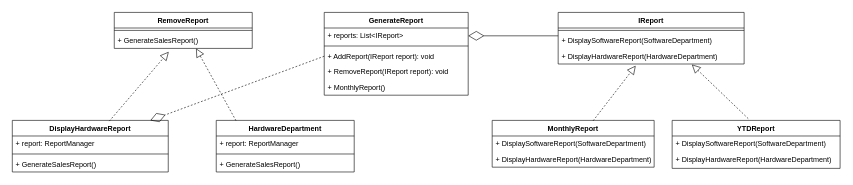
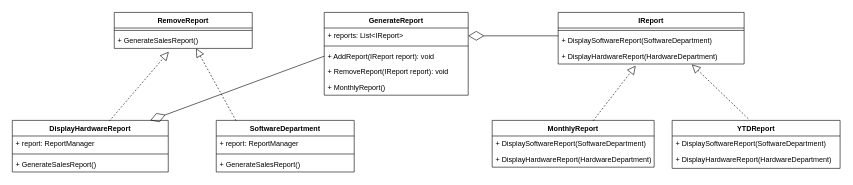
  <mxCell id="0" />
  <mxCell id="1" parent="0" />
  <mxCell id="2" value="IReport&#10;" style="swimlane;fontStyle=1;align=center;verticalAlign=top;childLayout=stackLayout;horizontal=1;startSize=26;horizontalStack=0;resizeParent=1;resizeParentMax=0;resizeLast=0;collapsible=1;marginBottom=0;" vertex="1" parent="1"><mxGeometry x="930" y="20" width="310" height="86" as="geometry" /></mxCell>
  <mxCell id="3" value="" style="line;strokeWidth=1;fillColor=none;align=left;verticalAlign=middle;spacingTop=-1;spacingLeft=3;spacingRight=3;rotatable=0;labelPosition=right;points=[];portConstraint=eastwest;" vertex="1" parent="2"><mxGeometry y="26" width="310" height="8" as="geometry" /></mxCell>
  <mxCell id="4" value="+ DisplaySoftwareReport(SoftwareDepartment)" style="text;strokeColor=none;fillColor=none;align=left;verticalAlign=top;spacingLeft=4;spacingRight=4;overflow=hidden;rotatable=0;points=[[0,0.5],[1,0.5]];portConstraint=eastwest;" vertex="1" parent="2"><mxGeometry y="34" width="310" height="26" as="geometry" /></mxCell>
  <mxCell id="5" value="+ DisplayHardwareReport(HardwareDepartment)" style="text;strokeColor=none;fillColor=none;align=left;verticalAlign=top;spacingLeft=4;spacingRight=4;overflow=hidden;rotatable=0;points=[[0,0.5],[1,0.5]];portConstraint=eastwest;" vertex="1" parent="2"><mxGeometry y="60" width="310" height="26" as="geometry" /></mxCell>
  <mxCell id="6" value="MonthlyReport" style="swimlane;fontStyle=1;align=center;verticalAlign=top;childLayout=stackLayout;horizontal=1;startSize=26;horizontalStack=0;resizeParent=1;resizeParentMax=0;resizeLast=0;collapsible=1;marginBottom=0;" vertex="1" parent="1"><mxGeometry x="820" y="200" width="270" height="78" as="geometry" /></mxCell>
  <mxCell id="7" value="+ DisplaySoftwareReport(SoftwareDepartment)" style="text;strokeColor=none;fillColor=none;align=left;verticalAlign=top;spacingLeft=4;spacingRight=4;overflow=hidden;rotatable=0;points=[[0,0.5],[1,0.5]];portConstraint=eastwest;" vertex="1" parent="6"><mxGeometry y="26" width="270" height="26" as="geometry" /></mxCell>
  <mxCell id="8" value="+ DisplayHardwareReport(HardwareDepartment)" style="text;strokeColor=none;fillColor=none;align=left;verticalAlign=top;spacingLeft=4;spacingRight=4;overflow=hidden;rotatable=0;points=[[0,0.5],[1,0.5]];portConstraint=eastwest;" vertex="1" parent="6"><mxGeometry y="52" width="270" height="26" as="geometry" /></mxCell>
  <mxCell id="9" value="YTDReport" style="swimlane;fontStyle=1;align=center;verticalAlign=top;childLayout=stackLayout;horizontal=1;startSize=26;horizontalStack=0;resizeParent=1;resizeParentMax=0;resizeLast=0;collapsible=1;marginBottom=0;" vertex="1" parent="1"><mxGeometry x="1120" y="200" width="280" height="80" as="geometry" /></mxCell>
  <mxCell id="10" value="+ DisplaySoftwareReport(SoftwareDepartment)" style="text;strokeColor=none;fillColor=none;align=left;verticalAlign=top;spacingLeft=4;spacingRight=4;overflow=hidden;rotatable=0;points=[[0,0.5],[1,0.5]];portConstraint=eastwest;" vertex="1" parent="9"><mxGeometry y="26" width="280" height="26" as="geometry" /></mxCell>
  <mxCell id="11" value="+ DisplayHardwareReport(HardwareDepartment)" style="text;strokeColor=none;fillColor=none;align=left;verticalAlign=top;spacingLeft=4;spacingRight=4;overflow=hidden;rotatable=0;points=[[0,0.5],[1,0.5]];portConstraint=eastwest;" vertex="1" parent="9"><mxGeometry y="52" width="280" height="28" as="geometry" /></mxCell>
  <mxCell id="12" value="" style="endArrow=block;dashed=1;endFill=0;endSize=12;html=1;exitX=0.623;exitY=0.009;exitDx=0;exitDy=0;exitPerimeter=0;entryX=0.417;entryY=1.108;entryDx=0;entryDy=0;entryPerimeter=0;" edge="1" parent="1" source="6" target="5"><mxGeometry width="160" relative="1" as="geometry"><mxPoint x="950" y="150" as="sourcePoint" /><mxPoint x="1050" y="70" as="targetPoint" /></mxGeometry></mxCell>
  <mxCell id="13" value="" style="endArrow=block;dashed=1;endFill=0;endSize=12;html=1;exitX=0.453;exitY=-0.037;exitDx=0;exitDy=0;exitPerimeter=0;entryX=0.719;entryY=1.031;entryDx=0;entryDy=0;entryPerimeter=0;" edge="1" parent="1" source="9" target="5"><mxGeometry width="160" relative="1" as="geometry"><mxPoint x="929.68" y="220.774" as="sourcePoint" /><mxPoint x="1131" y="80" as="targetPoint" /></mxGeometry></mxCell>
  <mxCell id="14" value="RemoveReport" style="swimlane;fontStyle=1;align=center;verticalAlign=top;childLayout=stackLayout;horizontal=1;startSize=26;horizontalStack=0;resizeParent=1;resizeParentMax=0;resizeLast=0;collapsible=1;marginBottom=0;" vertex="1" parent="1"><mxGeometry x="190" y="20" width="230" height="60" as="geometry" /></mxCell>
  <mxCell id="15" value="" style="line;strokeWidth=1;fillColor=none;align=left;verticalAlign=middle;spacingTop=-1;spacingLeft=3;spacingRight=3;rotatable=0;labelPosition=right;points=[];portConstraint=eastwest;" vertex="1" parent="14"><mxGeometry y="26" width="230" height="8" as="geometry" /></mxCell>
  <mxCell id="16" value="+ GenerateSalesReport()" style="text;strokeColor=none;fillColor=none;align=left;verticalAlign=top;spacingLeft=4;spacingRight=4;overflow=hidden;rotatable=0;points=[[0,0.5],[1,0.5]];portConstraint=eastwest;" vertex="1" parent="14"><mxGeometry y="34" width="230" height="26" as="geometry" /></mxCell>
  <mxCell id="17" value="DisplayHardwareReport" style="swimlane;fontStyle=1;align=center;verticalAlign=top;childLayout=stackLayout;horizontal=1;startSize=26;horizontalStack=0;resizeParent=1;resizeParentMax=0;resizeLast=0;collapsible=1;marginBottom=0;" vertex="1" parent="1"><mxGeometry x="20" y="200" width="260" height="86" as="geometry" /></mxCell>
  <mxCell id="18" value="+ report: ReportManager" style="text;strokeColor=none;fillColor=none;align=left;verticalAlign=top;spacingLeft=4;spacingRight=4;overflow=hidden;rotatable=0;points=[[0,0.5],[1,0.5]];portConstraint=eastwest;" vertex="1" parent="17"><mxGeometry y="26" width="260" height="26" as="geometry" /></mxCell>
  <mxCell id="19" value="" style="line;strokeWidth=1;fillColor=none;align=left;verticalAlign=middle;spacingTop=-1;spacingLeft=3;spacingRight=3;rotatable=0;labelPosition=right;points=[];portConstraint=eastwest;" vertex="1" parent="17"><mxGeometry y="52" width="260" height="8" as="geometry" /></mxCell>
  <mxCell id="20" value="+ GenerateSalesReport()" style="text;strokeColor=none;fillColor=none;align=left;verticalAlign=top;spacingLeft=4;spacingRight=4;overflow=hidden;rotatable=0;points=[[0,0.5],[1,0.5]];portConstraint=eastwest;" vertex="1" parent="17"><mxGeometry y="60" width="260" height="26" as="geometry" /></mxCell>
- <mxCell id="21" value="HardwareDepartment" style="swimlane;fontStyle=1;align=center;verticalAlign=top;childLayout=stackLayout;horizontal=1;startSize=26;horizontalStack=0;resizeParent=1;resizeParentMax=0;resizeLast=0;collapsible=1;marginBottom=0;" vertex="1" parent="1"><mxGeometry x="360" y="200" width="230" height="86" as="geometry" /></mxCell>
+ <mxCell id="21" value="SoftwareDepartment" style="swimlane;fontStyle=1;align=center;verticalAlign=top;childLayout=stackLayout;horizontal=1;startSize=26;horizontalStack=0;resizeParent=1;resizeParentMax=0;resizeLast=0;collapsible=1;marginBottom=0;" vertex="1" parent="1"><mxGeometry x="360" y="200" width="230" height="86" as="geometry" /></mxCell>
  <mxCell id="22" value="+ report: ReportManager" style="text;strokeColor=none;fillColor=none;align=left;verticalAlign=top;spacingLeft=4;spacingRight=4;overflow=hidden;rotatable=0;points=[[0,0.5],[1,0.5]];portConstraint=eastwest;" vertex="1" parent="21"><mxGeometry y="26" width="230" height="26" as="geometry" /></mxCell>
  <mxCell id="23" value="" style="line;strokeWidth=1;fillColor=none;align=left;verticalAlign=middle;spacingTop=-1;spacingLeft=3;spacingRight=3;rotatable=0;labelPosition=right;points=[];portConstraint=eastwest;" vertex="1" parent="21"><mxGeometry y="52" width="230" height="8" as="geometry" /></mxCell>
  <mxCell id="24" value="+ GenerateSalesReport()" style="text;strokeColor=none;fillColor=none;align=left;verticalAlign=top;spacingLeft=4;spacingRight=4;overflow=hidden;rotatable=0;points=[[0,0.5],[1,0.5]];portConstraint=eastwest;" vertex="1" parent="21"><mxGeometry y="60" width="230" height="26" as="geometry" /></mxCell>
  <mxCell id="25" value="GenerateReport" style="swimlane;fontStyle=1;align=center;verticalAlign=top;childLayout=stackLayout;horizontal=1;startSize=26;horizontalStack=0;resizeParent=1;resizeParentMax=0;resizeLast=0;collapsible=1;marginBottom=0;" vertex="1" parent="1"><mxGeometry x="540" y="20" width="240" height="138" as="geometry" /></mxCell>
  <mxCell id="26" value="+ reports: List&lt;IReport&gt;" style="text;strokeColor=none;fillColor=none;align=left;verticalAlign=top;spacingLeft=4;spacingRight=4;overflow=hidden;rotatable=0;points=[[0,0.5],[1,0.5]];portConstraint=eastwest;" vertex="1" parent="25"><mxGeometry y="26" width="240" height="26" as="geometry" /></mxCell>
  <mxCell id="27" value="" style="line;strokeWidth=1;fillColor=none;align=left;verticalAlign=middle;spacingTop=-1;spacingLeft=3;spacingRight=3;rotatable=0;labelPosition=right;points=[];portConstraint=eastwest;" vertex="1" parent="25"><mxGeometry y="52" width="240" height="8" as="geometry" /></mxCell>
  <mxCell id="28" value="+ AddReport(IReport report): void" style="text;strokeColor=none;fillColor=none;align=left;verticalAlign=top;spacingLeft=4;spacingRight=4;overflow=hidden;rotatable=0;points=[[0,0.5],[1,0.5]];portConstraint=eastwest;" vertex="1" parent="25"><mxGeometry y="60" width="240" height="26" as="geometry" /></mxCell>
  <mxCell id="29" value="+ RemoveReport(IReport report): void" style="text;strokeColor=none;fillColor=none;align=left;verticalAlign=top;spacingLeft=4;spacingRight=4;overflow=hidden;rotatable=0;points=[[0,0.5],[1,0.5]];portConstraint=eastwest;" vertex="1" parent="25"><mxGeometry y="86" width="240" height="26" as="geometry" /></mxCell>
  <mxCell id="30" value="+ MonthlyReport()" style="text;strokeColor=none;fillColor=none;align=left;verticalAlign=top;spacingLeft=4;spacingRight=4;overflow=hidden;rotatable=0;points=[[0,0.5],[1,0.5]];portConstraint=eastwest;" vertex="1" parent="25"><mxGeometry y="112" width="240" height="26" as="geometry" /></mxCell>
  <mxCell id="31" value="" style="endArrow=diamondThin;endFill=0;endSize=24;html=1;entryX=1;entryY=0.5;entryDx=0;entryDy=0;" edge="1" parent="1" target="26"><mxGeometry width="160" relative="1" as="geometry"><mxPoint x="930" y="59" as="sourcePoint" /><mxPoint x="780" y="210" as="targetPoint" /></mxGeometry></mxCell>
- <mxCell id="32" value="" style="endArrow=diamondThin;endFill=0;endSize=24;html=1;entryX=0.885;entryY=0;entryDx=0;entryDy=0;entryPerimeter=0;exitX=0;exitY=0.5;exitDx=0;exitDy=0;dashed=1;" edge="1" parent="1" source="28" target="17"><mxGeometry width="160" relative="1" as="geometry"><mxPoint x="550" y="129" as="sourcePoint" /><mxPoint x="514.9" y="210.43" as="targetPoint" /></mxGeometry></mxCell>
+ <mxCell id="32" value="" style="endArrow=diamondThin;endFill=0;endSize=24;html=1;entryX=0.885;entryY=0;entryDx=0;entryDy=0;entryPerimeter=0;exitX=0;exitY=0.5;exitDx=0;exitDy=0;" edge="1" parent="1" source="28" target="17"><mxGeometry width="160" relative="1" as="geometry"><mxPoint x="550" y="129" as="sourcePoint" /><mxPoint x="514.9" y="210.43" as="targetPoint" /></mxGeometry></mxCell>
  <mxCell id="33" value="" style="endArrow=block;dashed=1;endFill=0;endSize=12;html=1;exitX=0.622;exitY=0.014;exitDx=0;exitDy=0;exitPerimeter=0;entryX=0.395;entryY=1.215;entryDx=0;entryDy=0;entryPerimeter=0;" edge="1" parent="1" source="17" target="16"><mxGeometry width="160" relative="1" as="geometry"><mxPoint x="620" y="210" as="sourcePoint" /><mxPoint x="780" y="210" as="targetPoint" /></mxGeometry></mxCell>
  <mxCell id="34" value="" style="endArrow=block;dashed=1;endFill=0;endSize=12;html=1;exitX=0.143;exitY=0.005;exitDx=0;exitDy=0;exitPerimeter=0;entryX=0.593;entryY=1;entryDx=0;entryDy=0;entryPerimeter=0;" edge="1" parent="1" source="21" target="16"><mxGeometry width="160" relative="1" as="geometry"><mxPoint x="191.72" y="211.204" as="sourcePoint" /><mxPoint x="290.85" y="121.59" as="targetPoint" /></mxGeometry></mxCell>
